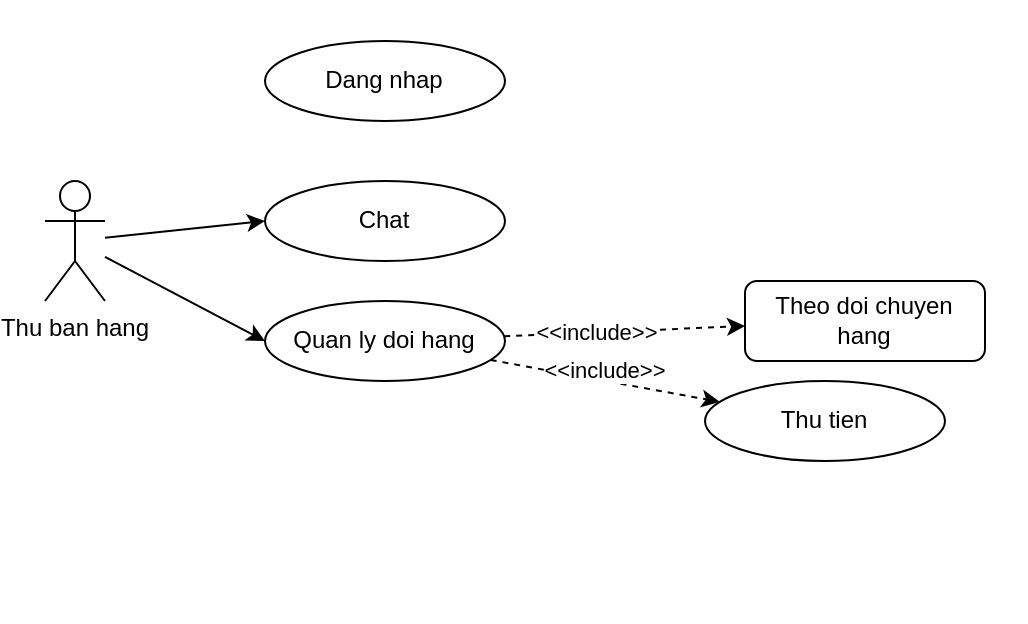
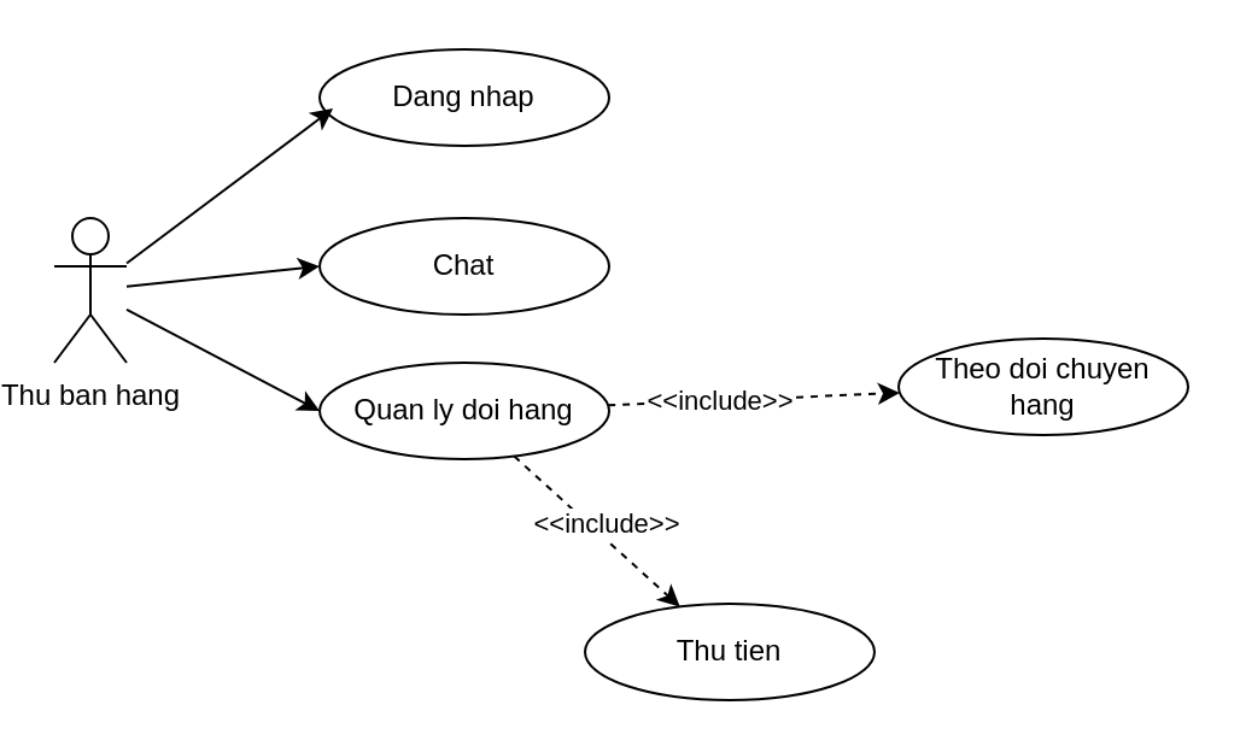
  <mxCell id="0" />
  <mxCell id="1" parent="0" />
  <mxCell id="2" style="edgeStyle=none;html=1;entryX=0;entryY=0.5;entryDx=0;entryDy=0;" edge="1" parent="1" source="4" target="5"><mxGeometry relative="1" as="geometry" /></mxCell>
  <mxCell id="3" style="edgeStyle=none;html=1;entryX=0;entryY=0.5;entryDx=0;entryDy=0;" edge="1" parent="1" source="4" target="10"><mxGeometry relative="1" as="geometry" /></mxCell>
  <mxCell id="4" value="Thu ban hang" style="shape=umlActor;verticalLabelPosition=bottom;verticalAlign=top;html=1;outlineConnect=0;" vertex="1" parent="1"><mxGeometry x="20" y="90" width="30" height="60" as="geometry" /></mxCell>
  <mxCell id="5" value="Chat" style="ellipse;whiteSpace=wrap;html=1;" vertex="1" parent="1"><mxGeometry x="130" y="90" width="120" height="40" as="geometry" /></mxCell>
  <mxCell id="6" style="edgeStyle=none;html=1;dashed=1;" edge="1" parent="1" source="10" target="13"><mxGeometry relative="1" as="geometry" /></mxCell>
  <mxCell id="7" value="&amp;lt;&amp;lt;include&amp;gt;&amp;gt;" style="edgeLabel;html=1;align=center;verticalAlign=middle;resizable=0;points=[];" vertex="1" connectable="0" parent="6"><mxGeometry x="-0.232" relative="1" as="geometry"><mxPoint as="offset" /></mxGeometry></mxCell>
  <mxCell id="8" style="edgeStyle=none;html=1;dashed=1;" edge="1" parent="1" source="10" target="11"><mxGeometry relative="1" as="geometry" /></mxCell>
  <mxCell id="9" value="&amp;lt;&amp;lt;include&amp;gt;&amp;gt;" style="edgeLabel;html=1;align=center;verticalAlign=middle;resizable=0;points=[];" vertex="1" connectable="0" parent="8"><mxGeometry x="-0.017" y="5" relative="1" as="geometry"><mxPoint as="offset" /></mxGeometry></mxCell>
  <mxCell id="10" value="Quan ly doi hang" style="ellipse;whiteSpace=wrap;html=1;" vertex="1" parent="1"><mxGeometry x="130" y="150" width="120" height="40" as="geometry" /></mxCell>
- <mxCell id="11" value="Thu tien" style="ellipse;whiteSpace=wrap;html=1;" vertex="1" parent="1"><mxGeometry x="350" y="190" width="120" height="40" as="geometry" /></mxCell>
+ <mxCell id="11" value="Thu tien" style="ellipse;whiteSpace=wrap;html=1;" vertex="1" parent="1"><mxGeometry x="240" y="250" width="120" height="40" as="geometry" /></mxCell>
  <mxCell id="12" value="Dang nhap" style="ellipse;whiteSpace=wrap;html=1;" vertex="1" parent="1"><mxGeometry x="130" y="20" width="120" height="40" as="geometry" /></mxCell>
- <mxCell id="13" value="Theo doi chuyen hang" style="whiteSpace=wrap;html=1;rounded=1;" vertex="1" parent="1"><mxGeometry x="370" y="140" width="120" height="40" as="geometry" /></mxCell>
+ <mxCell id="13" value="Theo doi chuyen hang" style="ellipse;whiteSpace=wrap;html=1;" vertex="1" parent="1"><mxGeometry x="370" y="140" width="120" height="40" as="geometry" /></mxCell>
+ <mxCell id="14" style="edgeStyle=none;html=1;entryX=0.046;entryY=0.614;entryDx=0;entryDy=0;entryPerimeter=0;" edge="1" parent="1" source="4" target="12"><mxGeometry relative="1" as="geometry" /></mxCell>
